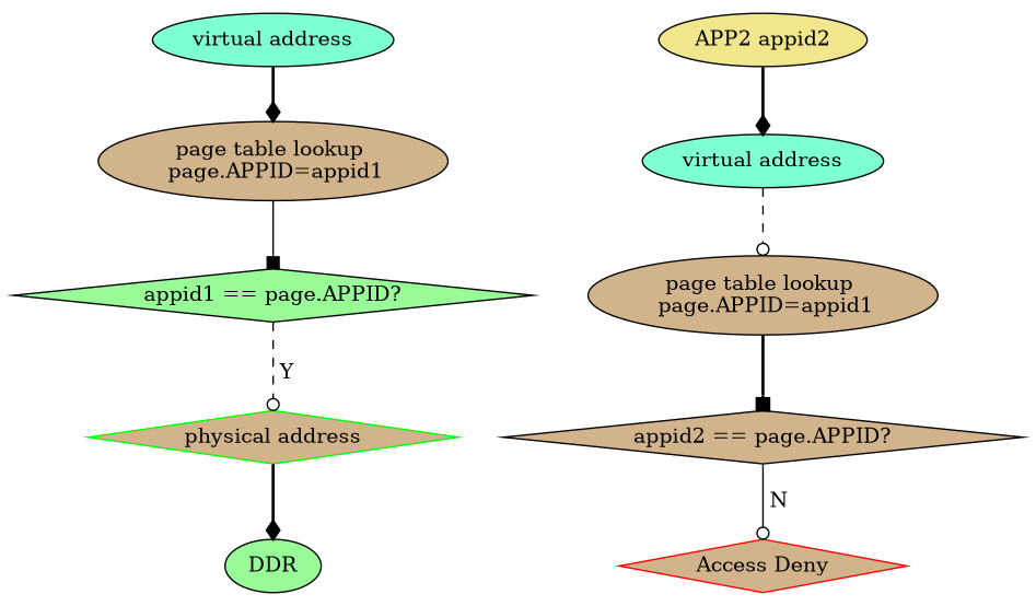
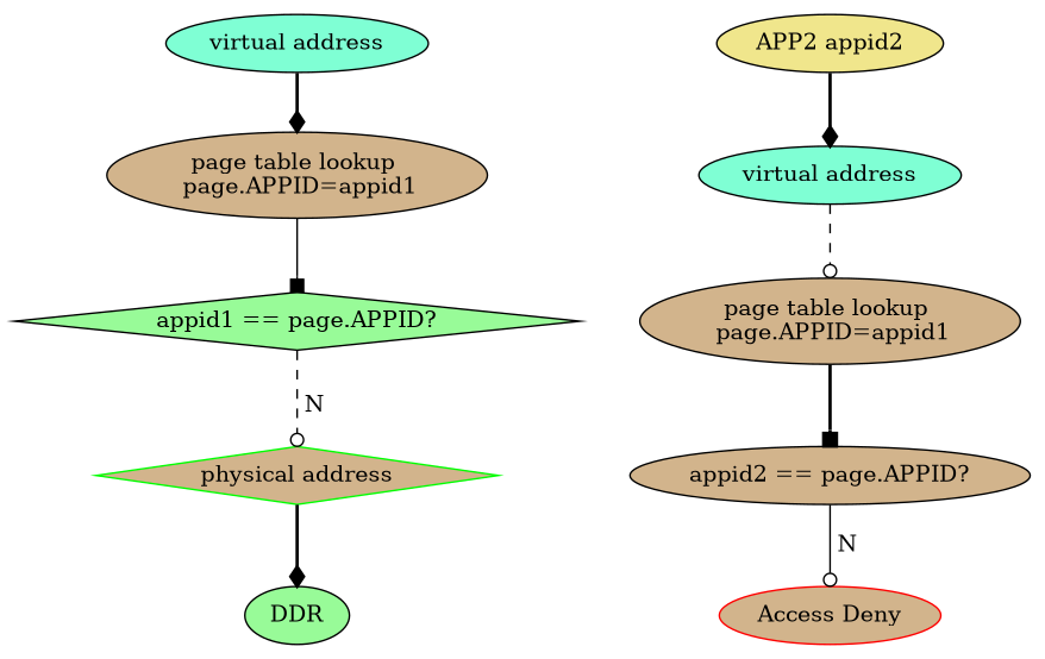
  digraph {
    node [fillcolor=tan style=filled]
    edge [arrowhead=diamond style=bold]
    n1 [fillcolor=aquamarine label="virtual address"]
    n2 [label="page table lookup \n page.APPID=appid1"]
    n3 [fillcolor=palegreen label="appid1 == page.APPID?" shape=diamond]
    n4 [color=green label="physical address" shape=diamond]
    n5 [fillcolor=palegreen label=DDR]
    n6 [label="APP3 appid3" style=invis width=2 fillcolor=""]
    n7 [fillcolor=khaki label="APP2 appid2"]
    n8 [fillcolor=aquamarine label="virtual address"]
    n9 [label="page table lookup \n page.APPID=appid1"]
-   n10 [label="appid2 == page.APPID?" shape=diamond]
-   n11 [color=red label="Access Deny" shape=diamond]
+   n10 [label="appid2 == page.APPID?" shape=ellipse]
+   n11 [color=red label="Access Deny"]
    n1 -> n2
    n2 -> n3 [arrowhead=box style=solid]
-   n3 -> n4 [arrowhead=odot label=" Y" style=dashed]
+   n3 -> n4 [arrowhead=odot label=" N" style=dashed]
    n4 -> n5
    n7 -> n8
    n8 -> n9 [arrowhead=odot style=dashed]
    n9 -> n10 [arrowhead=box]
    n10 -> n11 [arrowhead=odot label=" N" style=solid]
  }
